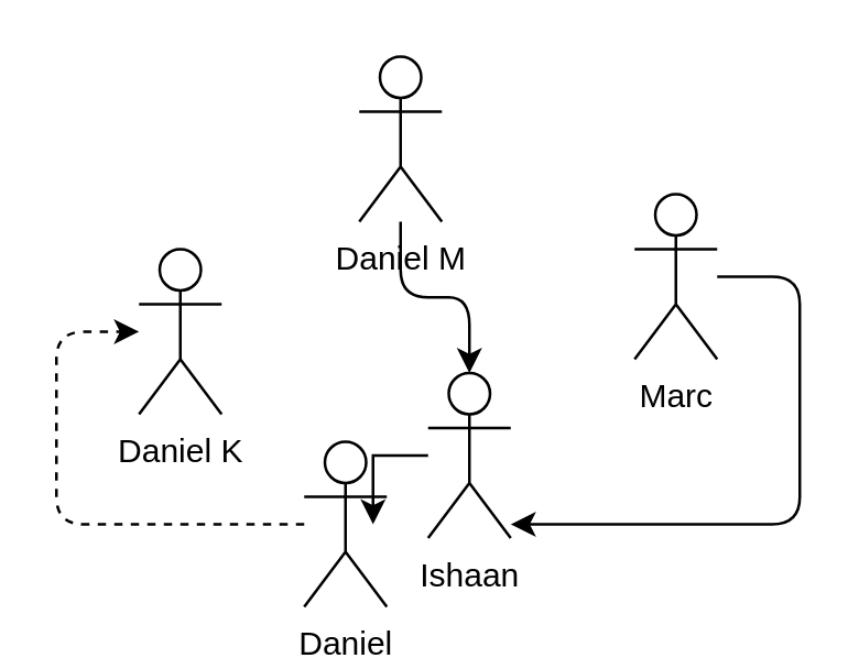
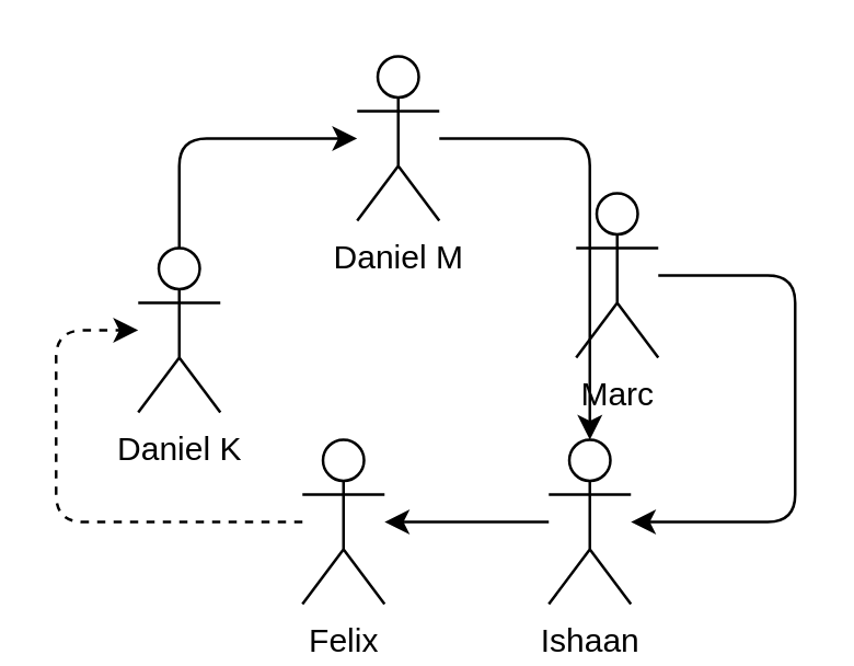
  <mxCell id="0" />
  <mxCell id="1" parent="0" />
  <mxCell id="2" value="" style="group" vertex="1" connectable="0" parent="1"><mxGeometry x="20" y="20" width="270" height="200" as="geometry" /></mxCell>
  <mxCell id="3" value="Daniel M" style="shape=umlActor;verticalLabelPosition=bottom;verticalAlign=top;html=1;" vertex="1" parent="2"><mxGeometry x="110" width="30" height="60" as="geometry" /></mxCell>
- <mxCell id="4" value="Marc" style="shape=umlActor;verticalLabelPosition=bottom;verticalAlign=top;html=1;" vertex="1" parent="2"><mxGeometry x="210" y="50" width="30" height="60" as="geometry" /></mxCell>
+ <mxCell id="4" value="Marc" style="shape=umlActor;verticalLabelPosition=bottom;verticalAlign=top;html=1;" vertex="1" parent="2"><mxGeometry x="190" y="50" width="30" height="60" as="geometry" /></mxCell>
  <mxCell id="5" style="edgeStyle=orthogonalEdgeStyle;rounded=1;sketch=0;orthogonalLoop=1;jettySize=auto;html=1;" edge="1" parent="2" source="3" target="8"><mxGeometry relative="1" as="geometry" /></mxCell>
+ <mxCell id="6" style="edgeStyle=orthogonalEdgeStyle;rounded=1;sketch=0;orthogonalLoop=1;jettySize=auto;html=1;" edge="1" parent="2" source="7" target="3"><mxGeometry relative="1" as="geometry"><Array as="points"><mxPoint x="45" y="30" /></Array></mxGeometry></mxCell>
  <mxCell id="7" value="Daniel K" style="shape=umlActor;verticalLabelPosition=bottom;verticalAlign=top;html=1;" vertex="1" parent="2"><mxGeometry x="30" y="70" width="30" height="60" as="geometry" /></mxCell>
- <mxCell id="8" value="Ishaan" style="shape=umlActor;verticalLabelPosition=bottom;verticalAlign=top;html=1;" vertex="1" parent="2"><mxGeometry x="135" y="115" width="30" height="60" as="geometry" /></mxCell>
+ <mxCell id="8" value="Ishaan" style="shape=umlActor;verticalLabelPosition=bottom;verticalAlign=top;html=1;" vertex="1" parent="2"><mxGeometry x="180" y="140" width="30" height="60" as="geometry" /></mxCell>
  <mxCell id="9" style="edgeStyle=orthogonalEdgeStyle;sketch=0;orthogonalLoop=1;jettySize=auto;html=1;rounded=1;" edge="1" parent="2" source="4" target="8"><mxGeometry relative="1" as="geometry"><Array as="points"><mxPoint x="270" y="80" /><mxPoint x="270" y="170" /></Array></mxGeometry></mxCell>
  <mxCell id="10" style="edgeStyle=orthogonalEdgeStyle;rounded=1;sketch=0;orthogonalLoop=1;jettySize=auto;html=1;dashed=1;" edge="1" parent="2" source="11" target="7"><mxGeometry relative="1" as="geometry"><Array as="points"><mxPoint y="170" /><mxPoint y="100" /></Array></mxGeometry></mxCell>
- <mxCell id="11" value="Daniel" style="shape=umlActor;verticalLabelPosition=bottom;verticalAlign=top;html=1;" vertex="1" parent="2"><mxGeometry x="90" y="140" width="30" height="60" as="geometry" /></mxCell>
+ <mxCell id="11" value="Felix" style="shape=umlActor;verticalLabelPosition=bottom;verticalAlign=top;html=1;" vertex="1" parent="2"><mxGeometry x="90" y="140" width="30" height="60" as="geometry" /></mxCell>
  <mxCell id="12" style="edgeStyle=orthogonalEdgeStyle;rounded=0;sketch=0;orthogonalLoop=1;jettySize=auto;html=1;" edge="1" parent="2" source="8" target="11"><mxGeometry relative="1" as="geometry" /></mxCell>
